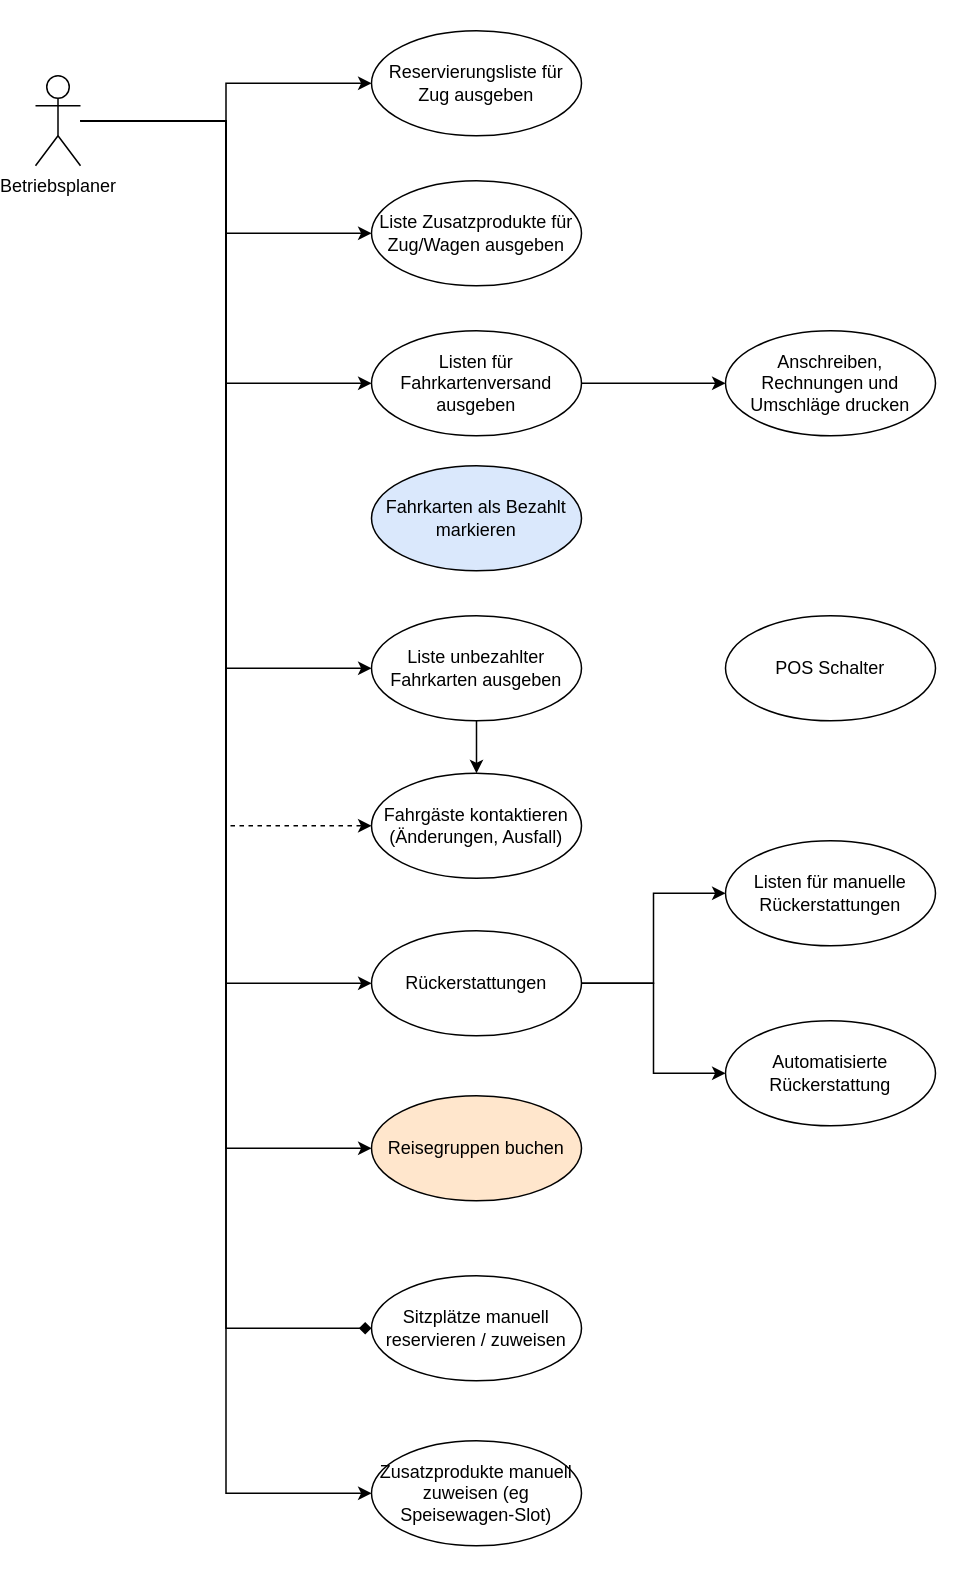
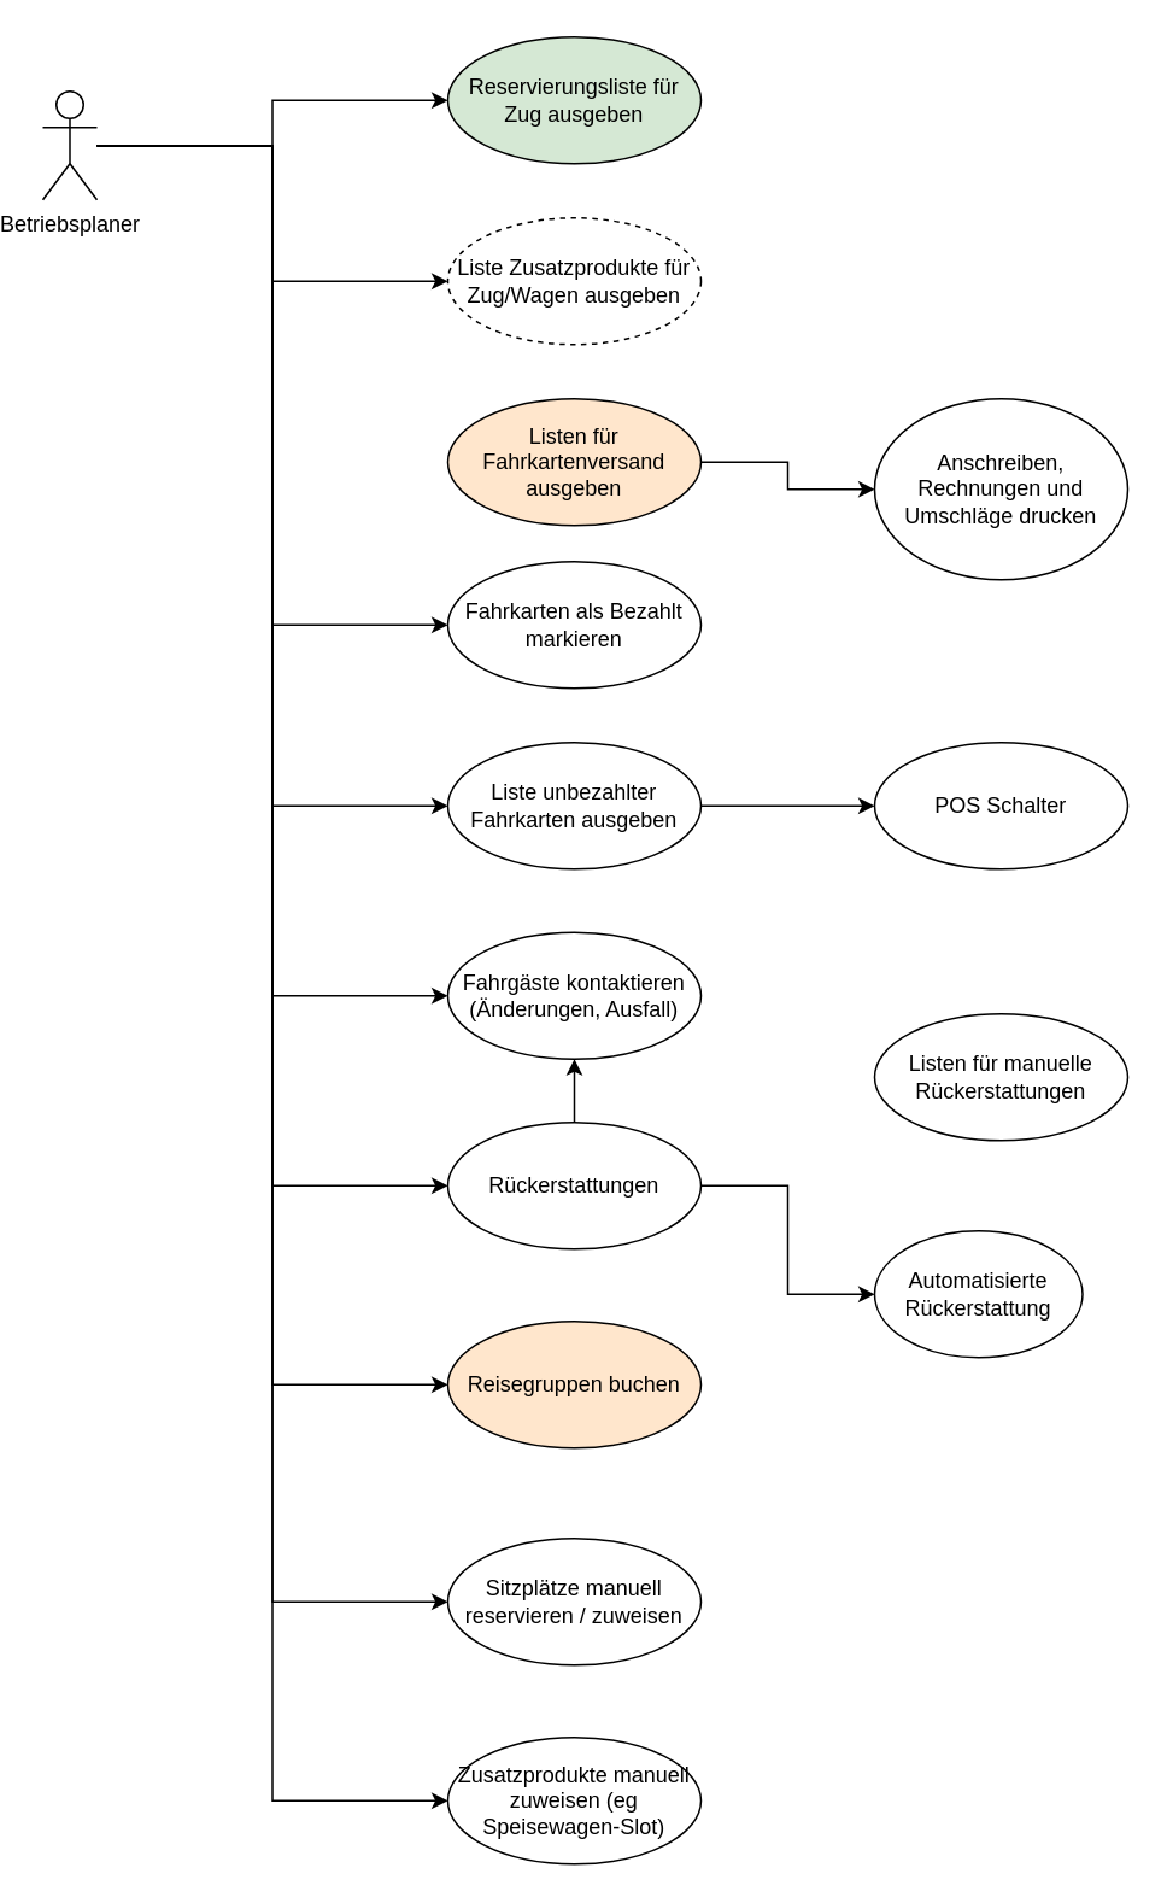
  <mxCell id="0" />
  <mxCell id="1" parent="0" />
  <mxCell id="2" style="edgeStyle=orthogonalEdgeStyle;rounded=0;orthogonalLoop=1;jettySize=auto;html=1;entryX=0;entryY=0.5;entryDx=0;entryDy=0;" edge="1" parent="1" source="12" target="13"><mxGeometry relative="1" as="geometry" /></mxCell>
  <mxCell id="3" style="edgeStyle=orthogonalEdgeStyle;rounded=0;orthogonalLoop=1;jettySize=auto;html=1;entryX=0;entryY=0.5;entryDx=0;entryDy=0;" edge="1" parent="1" source="12" target="14"><mxGeometry relative="1" as="geometry" /></mxCell>
- <mxCell id="4" style="edgeStyle=orthogonalEdgeStyle;rounded=0;orthogonalLoop=1;jettySize=auto;html=1;entryX=0;entryY=0.5;entryDx=0;entryDy=0;" edge="1" parent="1" source="12" target="16"><mxGeometry relative="1" as="geometry" /></mxCell>
  <mxCell id="5" style="edgeStyle=orthogonalEdgeStyle;rounded=0;orthogonalLoop=1;jettySize=auto;html=1;entryX=0;entryY=0.5;entryDx=0;entryDy=0;" edge="1" parent="1" source="12" target="19"><mxGeometry relative="1" as="geometry" /></mxCell>
- <mxCell id="6" style="edgeStyle=orthogonalEdgeStyle;rounded=0;orthogonalLoop=1;jettySize=auto;html=1;entryX=0;entryY=0.5;entryDx=0;entryDy=0;dashed=1;" edge="1" parent="1" source="12" target="21"><mxGeometry relative="1" as="geometry" /></mxCell>
+ <mxCell id="6" style="edgeStyle=orthogonalEdgeStyle;rounded=0;orthogonalLoop=1;jettySize=auto;html=1;entryX=0;entryY=0.5;entryDx=0;entryDy=0;" edge="1" parent="1" source="12" target="21"><mxGeometry relative="1" as="geometry" /></mxCell>
  <mxCell id="7" style="edgeStyle=orthogonalEdgeStyle;rounded=0;orthogonalLoop=1;jettySize=auto;html=1;entryX=0;entryY=0.5;entryDx=0;entryDy=0;" edge="1" parent="1" source="12" target="24"><mxGeometry relative="1" as="geometry" /></mxCell>
- <mxCell id="8" style="edgeStyle=orthogonalEdgeStyle;rounded=0;orthogonalLoop=1;jettySize=auto;html=1;entryX=0;entryY=0.5;entryDx=0;entryDy=0;endArrow=diamond;" edge="1" parent="1" source="12" target="27"><mxGeometry relative="1" as="geometry" /></mxCell>
+ <mxCell id="8" style="edgeStyle=orthogonalEdgeStyle;rounded=0;orthogonalLoop=1;jettySize=auto;html=1;entryX=0;entryY=0.5;entryDx=0;entryDy=0;" edge="1" parent="1" source="12" target="27"><mxGeometry relative="1" as="geometry" /></mxCell>
  <mxCell id="9" style="edgeStyle=orthogonalEdgeStyle;rounded=0;orthogonalLoop=1;jettySize=auto;html=1;entryX=0;entryY=0.5;entryDx=0;entryDy=0;" edge="1" parent="1" source="12" target="28"><mxGeometry relative="1" as="geometry" /></mxCell>
  <mxCell id="10" style="edgeStyle=orthogonalEdgeStyle;rounded=0;orthogonalLoop=1;jettySize=auto;html=1;entryX=0;entryY=0.5;entryDx=0;entryDy=0;" edge="1" parent="1" source="12" target="29"><mxGeometry relative="1" as="geometry" /></mxCell>
+ <mxCell id="11" style="edgeStyle=orthogonalEdgeStyle;rounded=0;orthogonalLoop=1;jettySize=auto;html=1;entryX=0;entryY=0.5;entryDx=0;entryDy=0;" edge="1" parent="1" source="12" target="30"><mxGeometry relative="1" as="geometry" /></mxCell>
  <mxCell id="12" value="Betriebsplaner" style="shape=umlActor;verticalLabelPosition=bottom;verticalAlign=top;html=1;outlineConnect=0;" vertex="1" parent="1"><mxGeometry x="20" y="50" width="30" height="60" as="geometry" /></mxCell>
- <mxCell id="13" value="Reservierungsliste für Zug ausgeben" style="ellipse;whiteSpace=wrap;html=1;" vertex="1" parent="1"><mxGeometry x="244" y="20" width="140" height="70" as="geometry" /></mxCell>
- <mxCell id="14" value="Liste Zusatzprodukte für Zug/Wagen ausgeben" style="ellipse;whiteSpace=wrap;html=1;" vertex="1" parent="1"><mxGeometry x="244" y="120" width="140" height="70" as="geometry" /></mxCell>
+ <mxCell id="13" value="Reservierungsliste für Zug ausgeben" style="ellipse;whiteSpace=wrap;html=1;fillColor=#d5e8d4;" vertex="1" parent="1"><mxGeometry x="244" y="20" width="140" height="70" as="geometry" /></mxCell>
+ <mxCell id="14" value="Liste Zusatzprodukte für Zug/Wagen ausgeben" style="ellipse;whiteSpace=wrap;html=1;dashed=1;" vertex="1" parent="1"><mxGeometry x="244" y="120" width="140" height="70" as="geometry" /></mxCell>
  <mxCell id="15" value="" style="edgeStyle=orthogonalEdgeStyle;rounded=0;orthogonalLoop=1;jettySize=auto;html=1;" edge="1" parent="1" source="16" target="17"><mxGeometry relative="1" as="geometry" /></mxCell>
- <mxCell id="16" value="Listen für Fahrkartenversand ausgeben" style="ellipse;whiteSpace=wrap;html=1;" vertex="1" parent="1"><mxGeometry x="244" y="220" width="140" height="70" as="geometry" /></mxCell>
- <mxCell id="17" value="Anschreiben, Rechnungen und Umschläge drucken" style="ellipse;whiteSpace=wrap;html=1;" vertex="1" parent="1"><mxGeometry x="480" y="220" width="140" height="70" as="geometry" /></mxCell>
- <mxCell id="18" value="" style="edgeStyle=orthogonalEdgeStyle;rounded=0;orthogonalLoop=1;jettySize=auto;html=1;" edge="1" parent="1" source="19" target="21"><mxGeometry relative="1" as="geometry" /></mxCell>
+ <mxCell id="16" value="Listen für Fahrkartenversand ausgeben" style="ellipse;whiteSpace=wrap;html=1;fillColor=#ffe6cc;" vertex="1" parent="1"><mxGeometry x="244" y="220" width="140" height="70" as="geometry" /></mxCell>
+ <mxCell id="17" value="Anschreiben, Rechnungen und Umschläge drucken" style="ellipse;whiteSpace=wrap;html=1;" vertex="1" parent="1"><mxGeometry x="480" y="220" width="140" height="100" as="geometry" /></mxCell>
+ <mxCell id="18" value="" style="edgeStyle=orthogonalEdgeStyle;rounded=0;orthogonalLoop=1;jettySize=auto;html=1;" edge="1" parent="1" source="19" target="20"><mxGeometry relative="1" as="geometry" /></mxCell>
  <mxCell id="19" value="Liste unbezahlter Fahrkarten ausgeben" style="ellipse;whiteSpace=wrap;html=1;" vertex="1" parent="1"><mxGeometry x="244" y="410" width="140" height="70" as="geometry" /></mxCell>
  <mxCell id="20" value="POS Schalter" style="ellipse;whiteSpace=wrap;html=1;" vertex="1" parent="1"><mxGeometry x="480" y="410" width="140" height="70" as="geometry" /></mxCell>
  <mxCell id="21" value="Fahrgäste kontaktieren (Änderungen, Ausfall)" style="ellipse;whiteSpace=wrap;html=1;" vertex="1" parent="1"><mxGeometry x="244" y="515" width="140" height="70" as="geometry" /></mxCell>
- <mxCell id="22" style="edgeStyle=orthogonalEdgeStyle;rounded=0;orthogonalLoop=1;jettySize=auto;html=1;entryX=0;entryY=0.5;entryDx=0;entryDy=0;" edge="1" parent="1" source="24" target="25"><mxGeometry relative="1" as="geometry" /></mxCell>
+ <mxCell id="22" style="edgeStyle=orthogonalEdgeStyle;rounded=0;orthogonalLoop=1;jettySize=auto;html=1;" edge="1" parent="1" source="24" target="21"><mxGeometry relative="1" as="geometry" /></mxCell>
  <mxCell id="23" style="edgeStyle=orthogonalEdgeStyle;rounded=0;orthogonalLoop=1;jettySize=auto;html=1;entryX=0;entryY=0.5;entryDx=0;entryDy=0;" edge="1" parent="1" source="24" target="26"><mxGeometry relative="1" as="geometry" /></mxCell>
  <mxCell id="24" value="Rückerstattungen" style="ellipse;whiteSpace=wrap;html=1;" vertex="1" parent="1"><mxGeometry x="244" y="620" width="140" height="70" as="geometry" /></mxCell>
  <mxCell id="25" value="Listen für manuelle Rückerstattungen" style="ellipse;whiteSpace=wrap;html=1;" vertex="1" parent="1"><mxGeometry x="480" y="560" width="140" height="70" as="geometry" /></mxCell>
- <mxCell id="26" value="Automatisierte Rückerstattung" style="ellipse;whiteSpace=wrap;html=1;" vertex="1" parent="1"><mxGeometry x="480" y="680" width="140" height="70" as="geometry" /></mxCell>
+ <mxCell id="26" value="Automatisierte Rückerstattung" style="ellipse;whiteSpace=wrap;html=1;" vertex="1" parent="1"><mxGeometry x="480" y="680" width="115" height="70" as="geometry" /></mxCell>
  <mxCell id="27" value="Sitzplätze manuell reservieren / zuweisen" style="ellipse;whiteSpace=wrap;html=1;" vertex="1" parent="1"><mxGeometry x="244" y="850" width="140" height="70" as="geometry" /></mxCell>
  <mxCell id="28" value="Zusatzprodukte manuell zuweisen (eg Speisewagen-Slot)" style="ellipse;whiteSpace=wrap;html=1;" vertex="1" parent="1"><mxGeometry x="244" y="960" width="140" height="70" as="geometry" /></mxCell>
  <mxCell id="29" value="Reisegruppen buchen" style="ellipse;whiteSpace=wrap;html=1;fillColor=#ffe6cc;" vertex="1" parent="1"><mxGeometry x="244" y="730" width="140" height="70" as="geometry" /></mxCell>
- <mxCell id="30" value="Fahrkarten als Bezahlt markieren" style="ellipse;whiteSpace=wrap;html=1;fillColor=#dae8fc;" vertex="1" parent="1"><mxGeometry x="244" y="310" width="140" height="70" as="geometry" /></mxCell>
+ <mxCell id="30" value="Fahrkarten als Bezahlt markieren" style="ellipse;whiteSpace=wrap;html=1;" vertex="1" parent="1"><mxGeometry x="244" y="310" width="140" height="70" as="geometry" /></mxCell>
